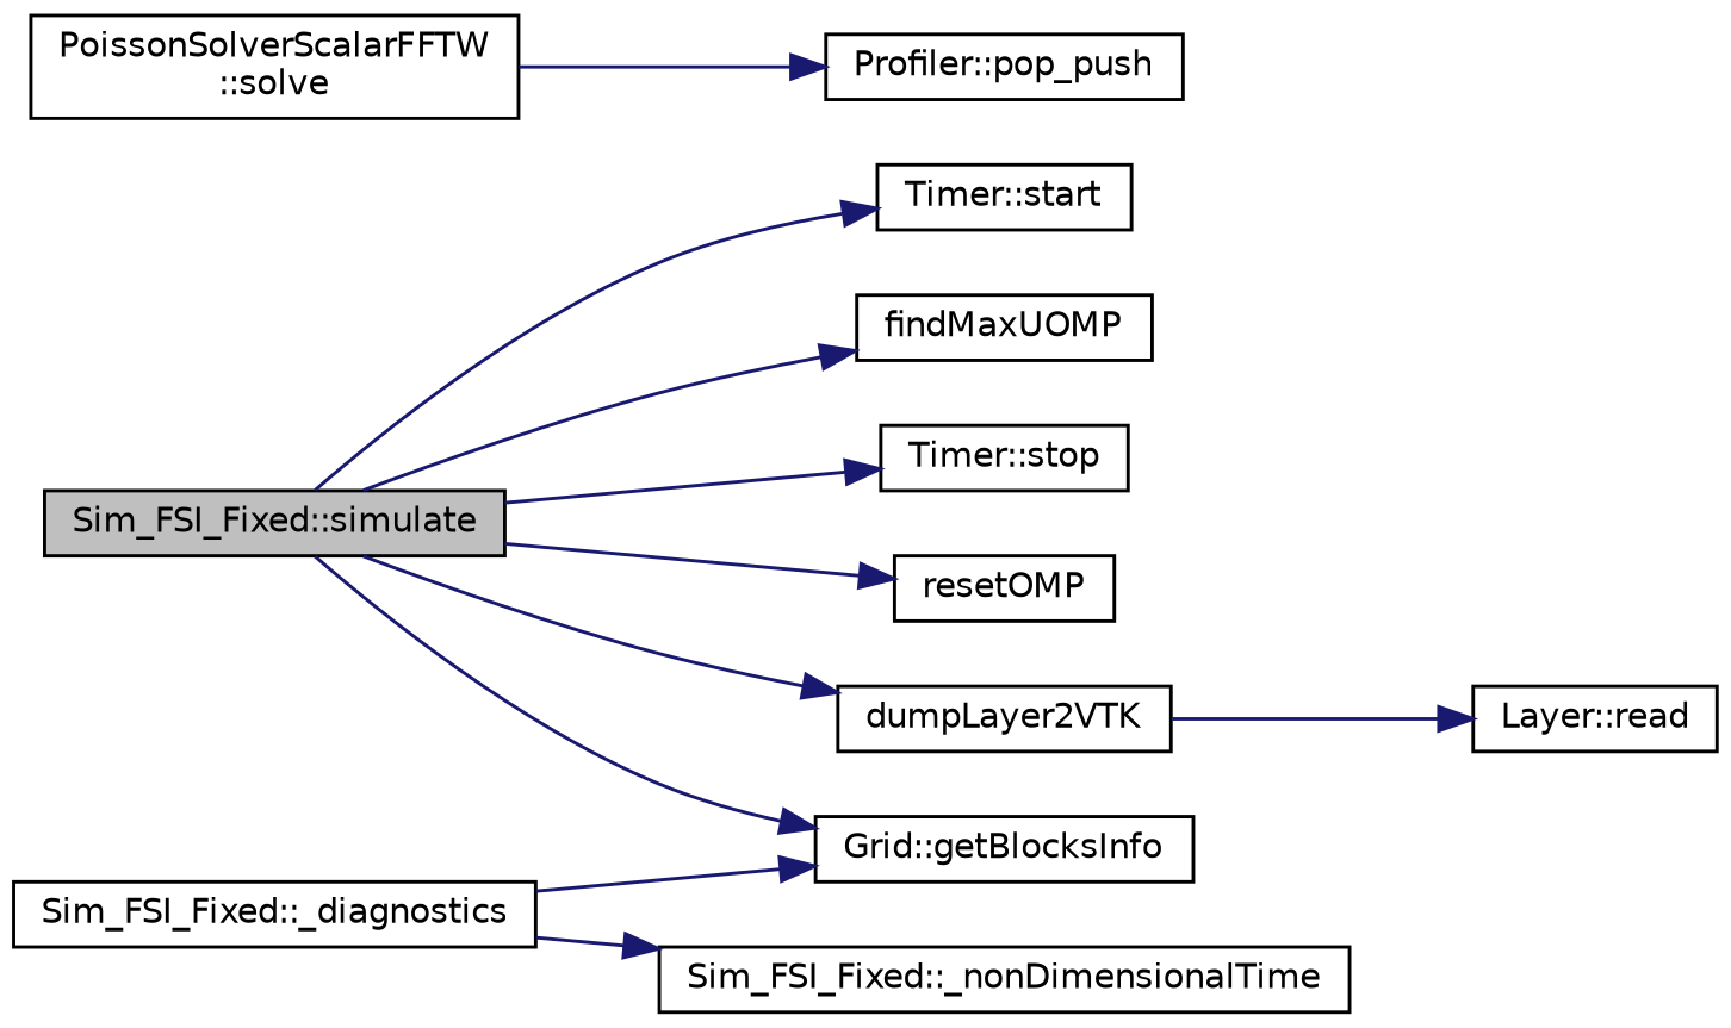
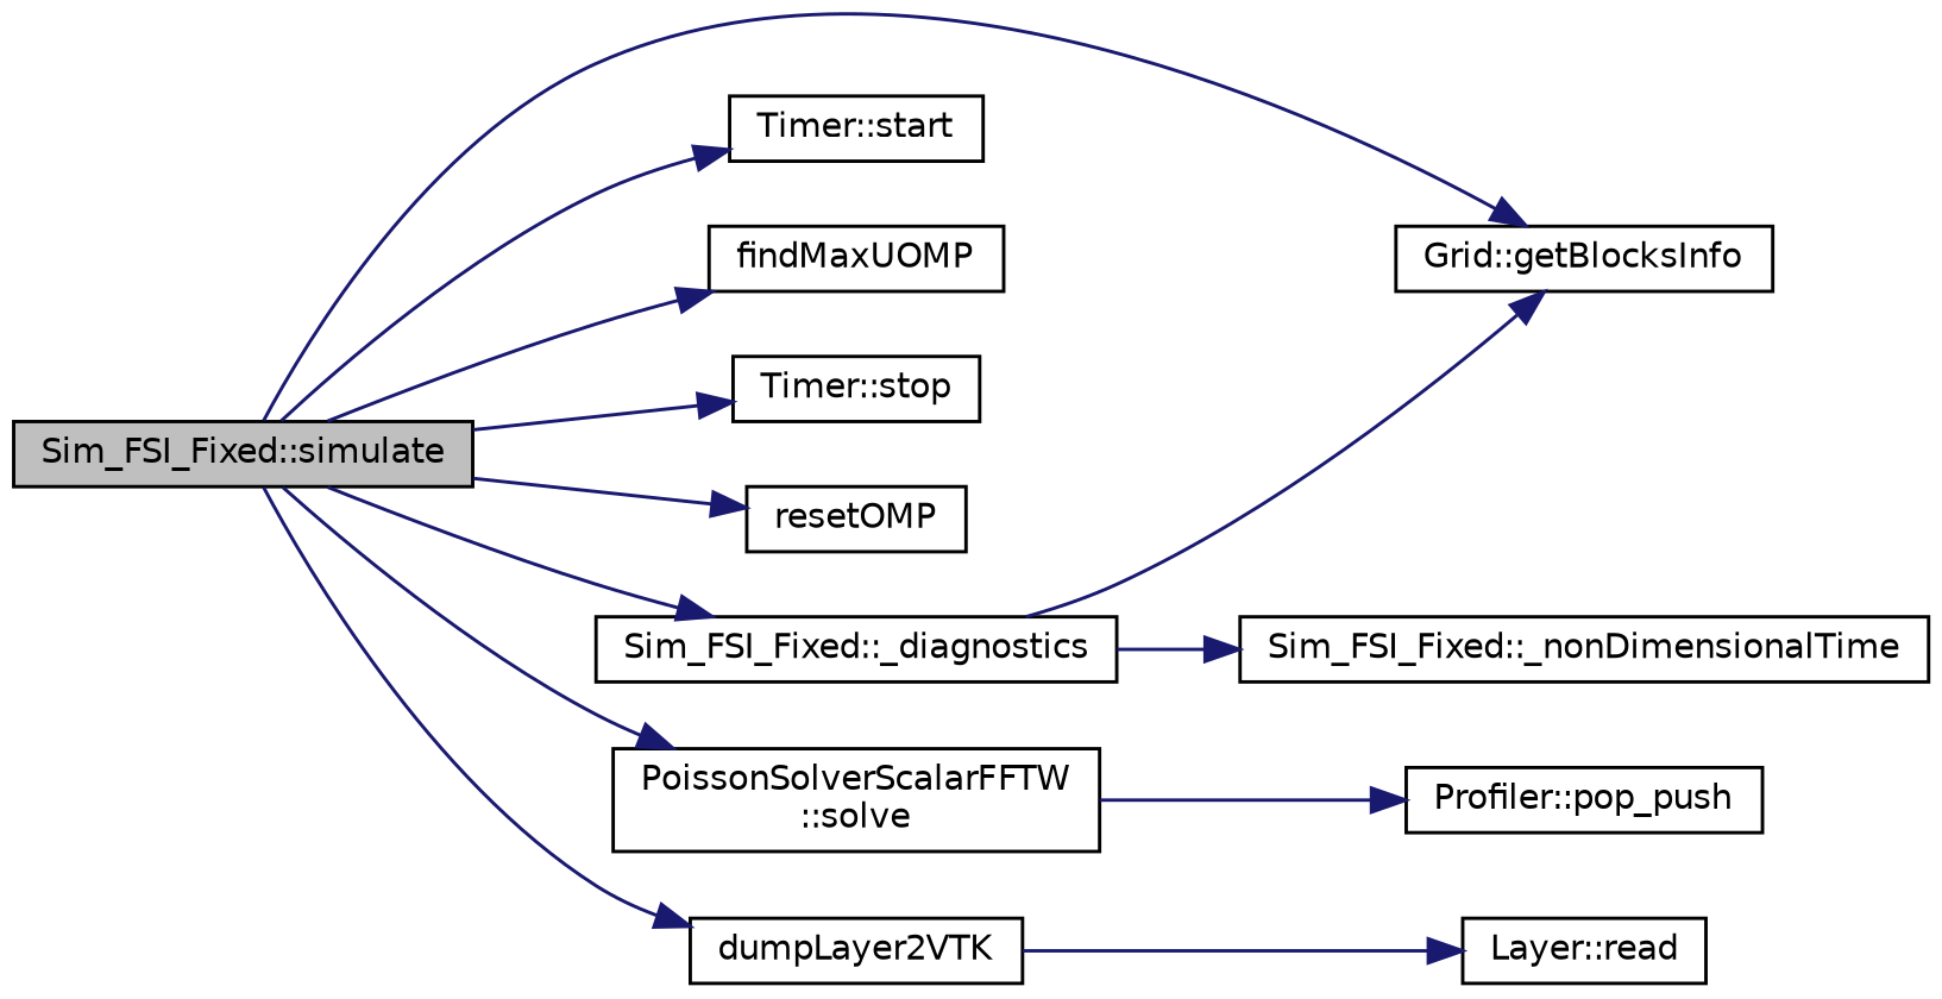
  digraph {
    rankdir=LR
    node [color=black fillcolor=white fontname=Helvetica fontsize=10 shape=record style=filled]
    edge [color=midnightblue fontname=Helvetica fontsize=10 labelfontname=Helvetica labelfontsize=10 style=solid]
    n1 [fillcolor=grey75 fontcolor=black height=0.2 label="Sim_FSI_Fixed::simulate" width=0.4]
    n2 [height=0.2 label="Grid::getBlocksInfo" width=0.4]
    n3 [height=0.2 label="Timer::start" width=0.4]
    n4 [height=0.2 label=findMaxUOMP width=0.4]
    n5 [height=0.2 label="Timer::stop" width=0.4]
    n6 [height=0.2 label=resetOMP width=0.4]
    n7 [height=0.2 label="PoissonSolverScalarFFTW\l::solve" width=0.4]
    n8 [height=0.2 label="Sim_FSI_Fixed::_diagnostics" width=0.4]
    n9 [height=0.2 label=dumpLayer2VTK width=0.4]
    n10 [height=0.2 label="Profiler::pop_push" width=0.4]
    n11 [height=0.2 label="Sim_FSI_Fixed::_nonDimensionalTime" width=0.4]
    n12 [height=0.2 label="Layer::read" width=0.4]
    n1 -> n2
    n1 -> n3
    n1 -> n4
    n1 -> n5
    n1 -> n6
+   n1 -> n7
+   n1 -> n8
    n1 -> n9
    n7 -> n10
    n8 -> n2
    n8 -> n11
    n9 -> n12
  }
